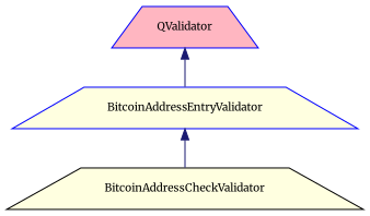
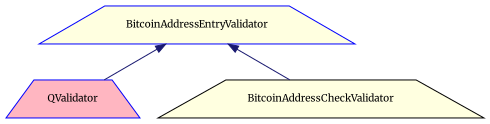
  digraph {
    fontname=Merriweather
    rankdir=TB
    node [color=blue fillcolor=lightyellow fontname=Merriweather fontsize=10 shape=trapezium style=filled]
    edge [color=midnightblue dir=back fontname=Merriweather fontsize=10 labelfontname=Helvetica labelfontsize=10 style=solid]
    n1 [fillcolor=lightpink height=0.2 label=QValidator width=0.4]
    n2 [height=0.2 label=BitcoinAddressEntryValidator width=0.4]
    n3 [color=black height=0.2 label=BitcoinAddressCheckValidator width=0.4]
-   n1 -> n2
+   n2 -> n1
    n2 -> n3
  }
